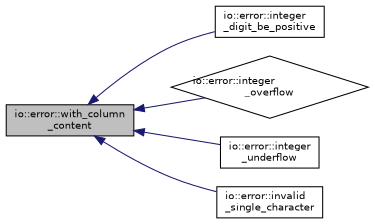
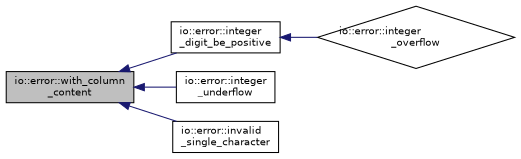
  digraph {
    rankdir=LR
    node [color=black fillcolor=white fontname=Helvetica fontsize=10 shape=box style=filled]
    edge [color=midnightblue dir=back fontname=Helvetica fontsize=10 labelfontname=Helvetica labelfontsize=10 style=solid]
    n1 [fillcolor=grey75 fontcolor=black height=0.2 label="io::error::with_column\l_content" width=0.4]
    n2 [height=0.2 label="io::error::integer\l_digit_be_positive" width=0.4]
    n3 [height=0.2 label="io::error::integer\l_overflow" shape=diamond width=0.4]
    n4 [height=0.2 label="io::error::integer\l_underflow" width=0.4]
    n5 [height=0.2 label="io::error::invalid\l_single_character" width=0.4]
    n1 -> n2
-   n1 -> n3
+   n2 -> n3
    n1 -> n4
    n1 -> n5
  }
